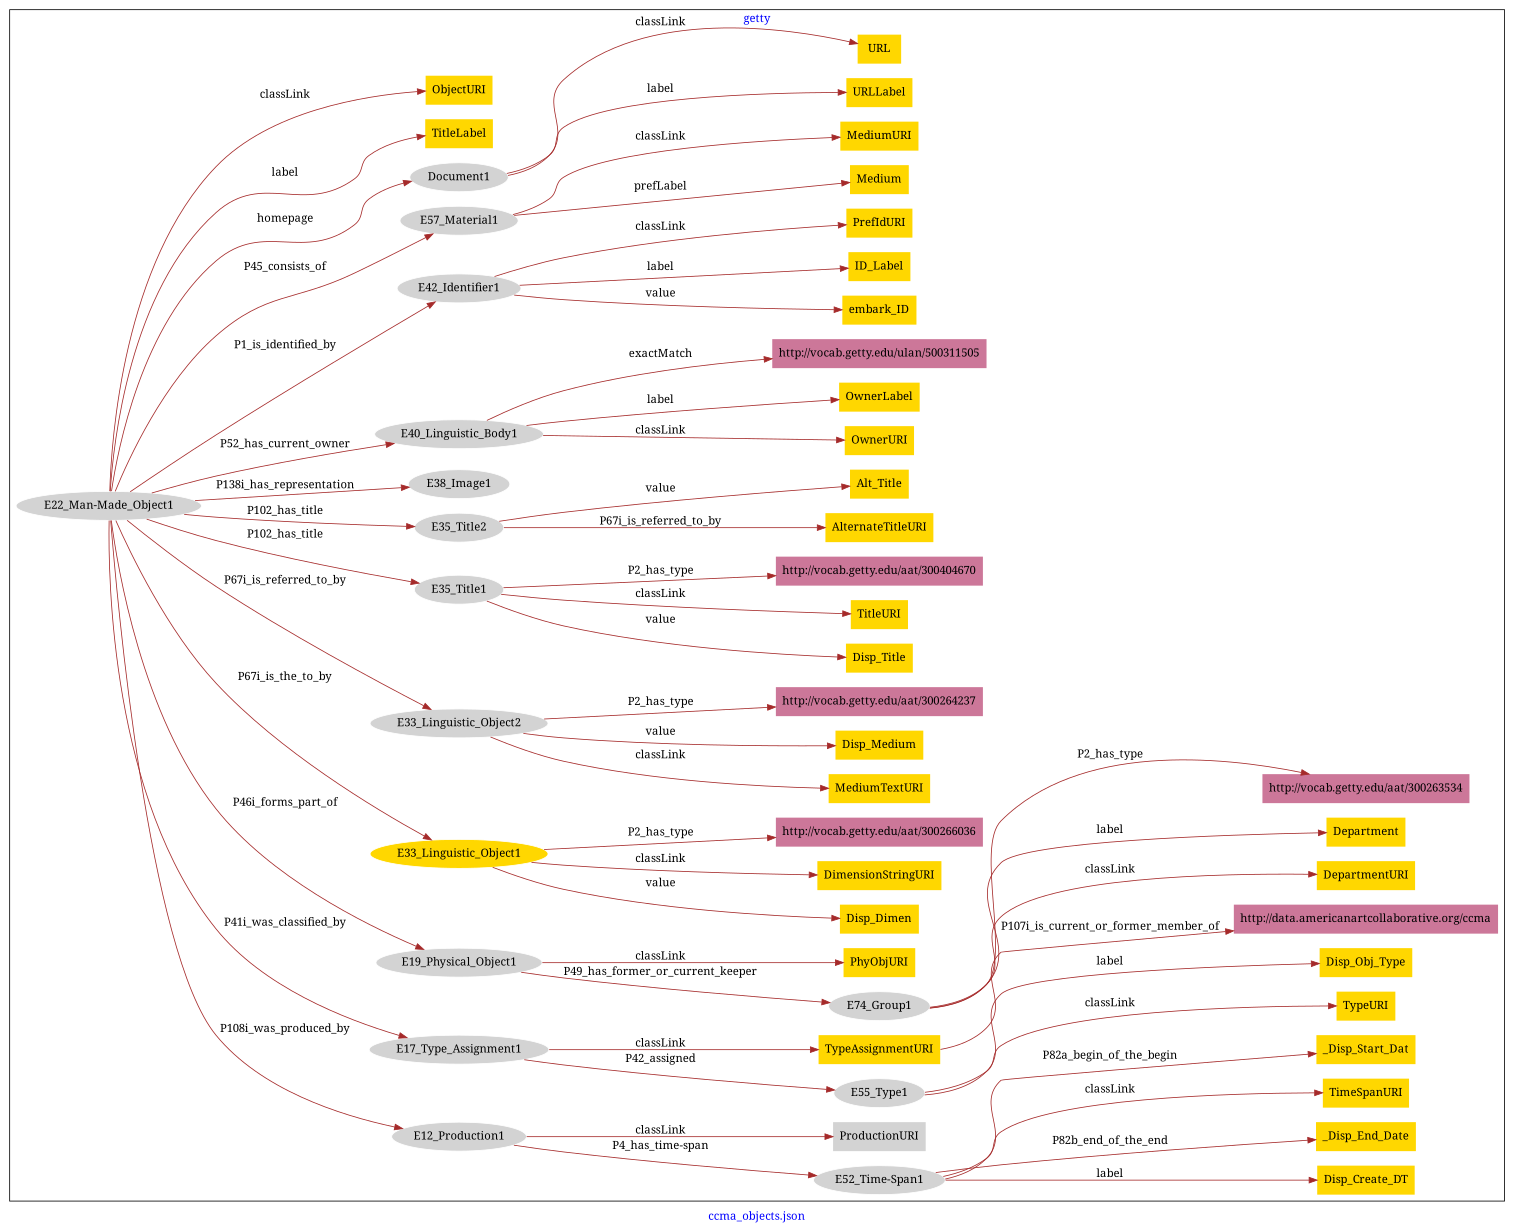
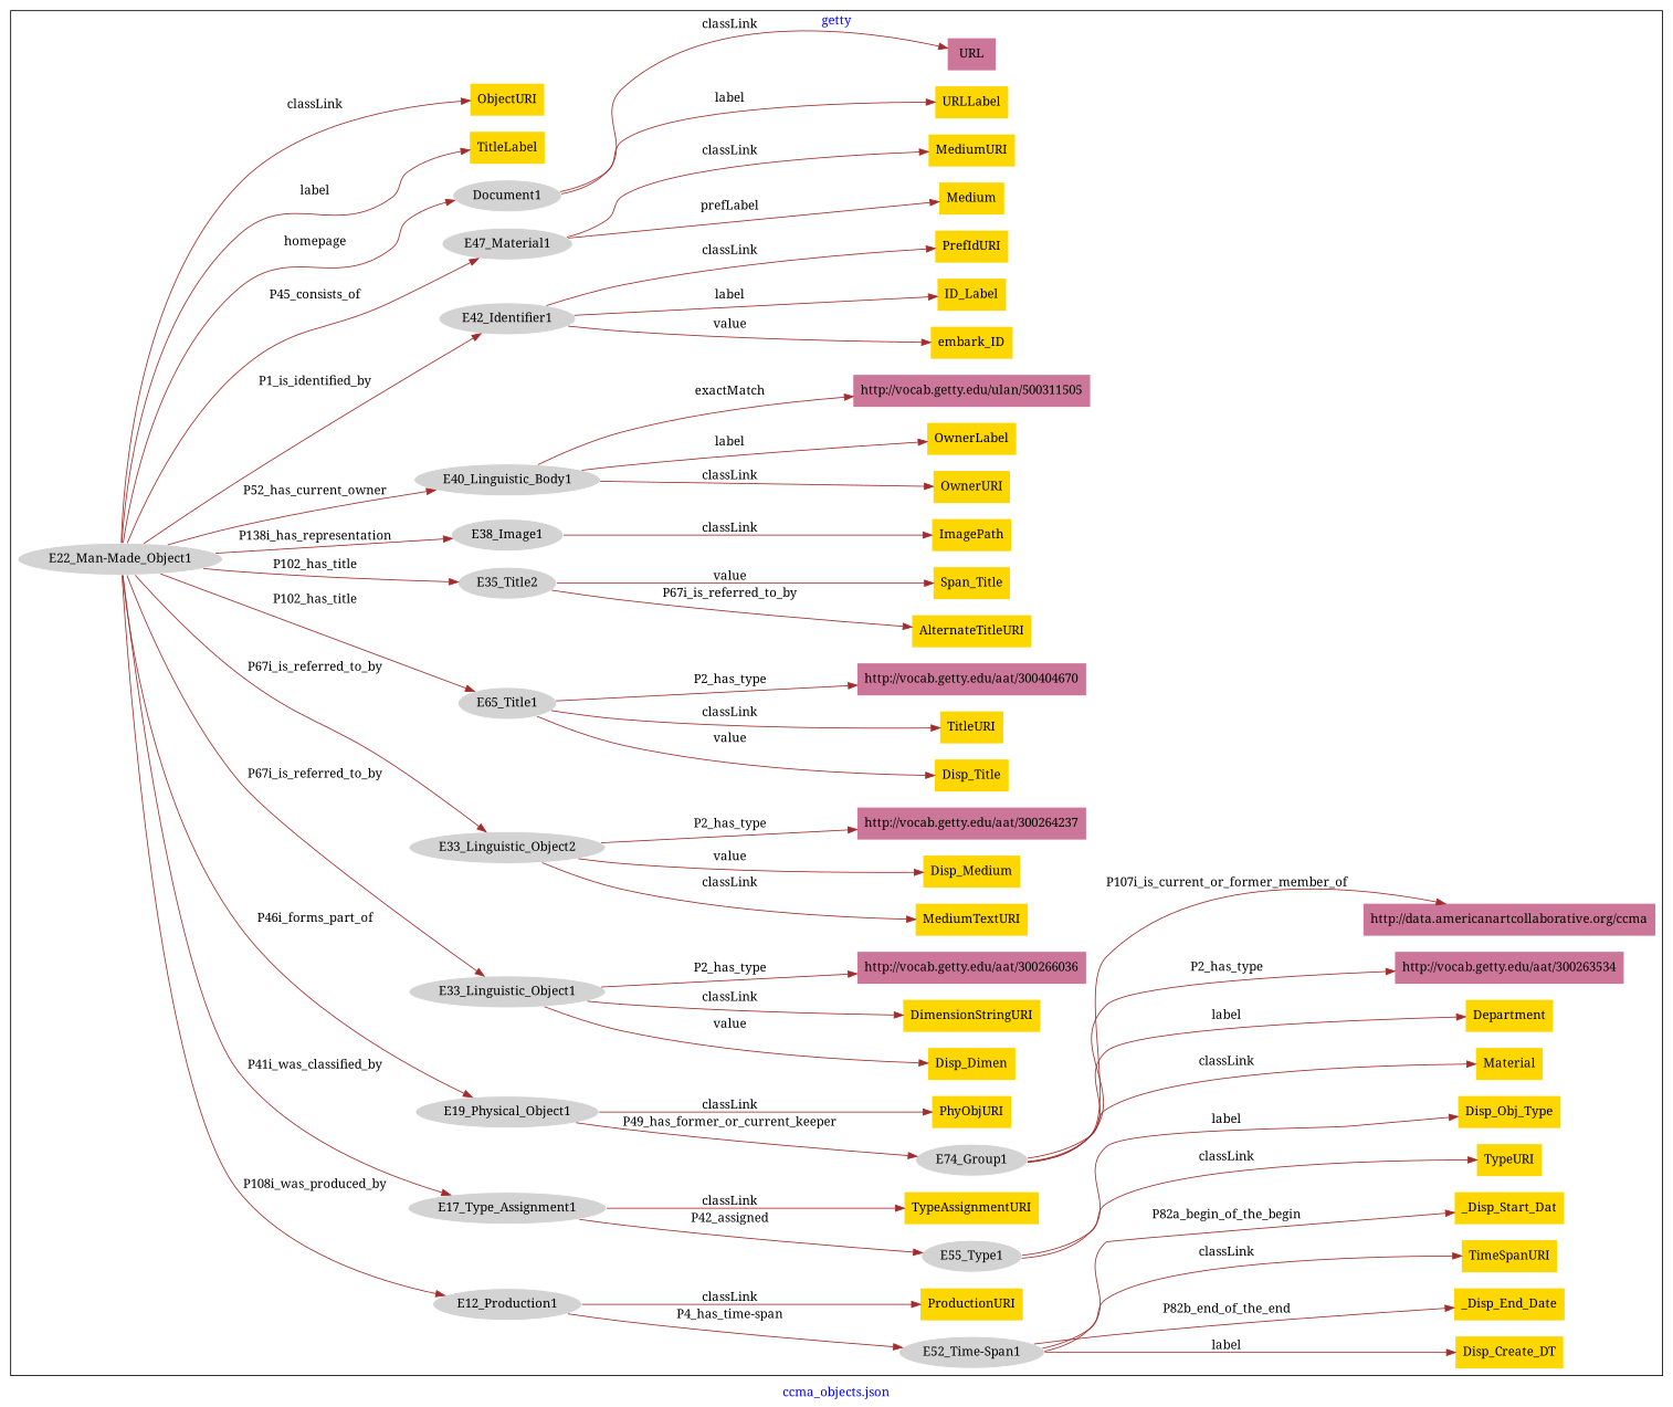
  digraph {
    fontcolor=blue
    fontname="Noto Serif"
    label="ccma_objects.json"
    rankdir=LR
    remincross=true
    node [fillcolor=gold fontname="Noto Serif" style=filled shape=plaintext]
    edge [color=brown fontcolor=black fontname="Noto Serif"]
    n1 [color=white fillcolor=lightgray label=E12_Production1 shape=""]
    n2 [color=white fillcolor=lightgray label="E52_Time-Span1" shape=""]
    n3 [color=white fillcolor=lightgray label=E17_Type_Assignment1 shape=""]
    n4 [color=white fillcolor=lightgray label=E55_Type1 shape=""]
    n5 [color=white fillcolor=lightgray label=E19_Physical_Object1 shape=""]
    n6 [color=white fillcolor=lightgray label=E74_Group1 shape=""]
    n7 [color=white fillcolor=lightgray label="E22_Man-Made_Object1" shape=""]
-   n8 [color=white label=E33_Linguistic_Object1 shape=""]
+   n8 [color=white fillcolor=lightgray label=E33_Linguistic_Object1 shape=""]
    n9 [color=white fillcolor=lightgray label=E33_Linguistic_Object2 shape=""]
-   n10 [color=white fillcolor=lightgray label=E35_Title1 shape=""]
+   n10 [color=white fillcolor=lightgray label=E65_Title1 shape=""]
    n11 [color=white fillcolor=lightgray label=E35_Title2 shape=""]
    n12 [color=white fillcolor=lightgray label=E38_Image1 shape=""]
    n13 [color=white fillcolor=lightgray label=E40_Linguistic_Body1 shape=""]
    n14 [color=white fillcolor=lightgray label=E42_Identifier1 shape=""]
-   n15 [color=white fillcolor=lightgray label=E57_Material1 shape=""]
+   n15 [color=white fillcolor=lightgray label=E47_Material1 shape=""]
    n16 [color=white fillcolor=lightgray label=Document1 shape=""]
    n17 [label=Disp_Dimen]
    n18 [label=URLLabel]
    n19 [label=TypeAssignmentURI]
    n20 [label=Disp_Create_DT]
    n21 [label=AlternateTitleURI]
    n22 [label=MediumTextURI]
    n23 [label=Medium]
    n24 [label=PhyObjURI]
    n25 [label=OwnerURI]
    n26 [label=TypeURI]
    n27 [label=DimensionStringURI]
    n28 [label=_Disp_End_Date]
    n29 [label=Disp_Obj_Type]
    n30 [label=Disp_Medium]
    n31 [label=TitleLabel]
-   n32 [label=Alt_Title]
+   n32 [label=Span_Title]
    n33 [label=OwnerLabel]
-   n34 [label=DepartmentURI]
+   n34 [label=Material]
+   n35 [label=ImagePath]
    n36 [label=ObjectURI]
    n37 [label=MediumURI]
    n38 [label=Department]
    n39 [label=embark_ID]
    n40 [label=ID_Label]
    n41 [label=TimeSpanURI]
    n42 [label=_Disp_Start_Dat]
    n43 [label=Disp_Title]
-   n44 [fillcolor=lightgray label=ProductionURI]
-   n45 [label=URL]
+   n44 [label=ProductionURI]
+   n45 [fillcolor="#CC7799" label=URL]
    n46 [label=PrefIdURI]
    n47 [label=TitleURI]
    n48 [fillcolor="#CC7799" label="http://vocab.getty.edu/ulan/500311505"]
    n49 [fillcolor="#CC7799" label="http://vocab.getty.edu/aat/300263534"]
    n50 [fillcolor="#CC7799" label="http://vocab.getty.edu/aat/300264237"]
    n51 [fillcolor="#CC7799" label="http://vocab.getty.edu/aat/300404670"]
    n52 [fillcolor="#CC7799" label="http://data.americanartcollaborative.org/ccma"]
    n53 [fillcolor="#CC7799" label="http://vocab.getty.edu/aat/300266036"]
    subgraph cluster_1 {
      label=getty
      n1
      n2
      n3
      n4
      n5
      n6
      n7
      n8
      n9
      n10
      n11
      n12
      n13
      n14
      n15
      n16
      n17
      n18
      n19
      n20
      n21
      n22
      n23
      n24
      n25
      n26
      n27
      n28
      n29
      n30
      n31
      n32
      n33
      n34
+     n35
      n36
      n37
      n38
      n39
      n40
      n41
      n42
      n43
      n44
      n45
      n46
      n47
      n48
      n49
      n50
      n51
      n52
      n53
    }
    n1 -> n2 [label="P4_has_time-span"]
    n1 -> n44 [label=classLink]
    n2 -> n20 [label=label]
    n2 -> n28 [label=P82b_end_of_the_end]
    n2 -> n41 [label=classLink]
    n2 -> n42 [label=P82a_begin_of_the_begin]
    n3 -> n4 [label=P42_assigned]
    n3 -> n19 [label=classLink]
    n4 -> n26 [label=classLink]
    n4 -> n29 [label=label]
    n5 -> n6 [label=P49_has_former_or_current_keeper]
    n5 -> n24 [label=classLink]
    n6 -> n34 [label=classLink]
    n6 -> n38 [label=label]
    n6 -> n49 [label=P2_has_type]
-   n19 -> n52 [label=P107i_is_current_or_former_member_of]
+   n6 -> n52 [label=P107i_is_current_or_former_member_of]
    n7 -> n1 [label=P108i_was_produced_by]
    n7 -> n3 [label=P41i_was_classified_by]
    n7 -> n5 [label=P46i_forms_part_of]
-   n7 -> n8 [label=P67i_is_the_to_by]
+   n7 -> n8 [label=P67i_is_referred_to_by]
    n7 -> n9 [label=P67i_is_referred_to_by]
    n7 -> n10 [label=P102_has_title]
    n7 -> n11 [label=P102_has_title]
    n7 -> n12 [label=P138i_has_representation]
    n7 -> n13 [label=P52_has_current_owner]
    n7 -> n14 [label=P1_is_identified_by]
    n7 -> n15 [label=P45_consists_of]
    n7 -> n16 [label=homepage]
    n7 -> n31 [label=label]
    n7 -> n36 [label=classLink]
    n8 -> n17 [label=value]
    n8 -> n27 [label=classLink]
    n8 -> n53 [label=P2_has_type]
    n9 -> n22 [label=classLink]
    n9 -> n30 [label=value]
    n9 -> n50 [label=P2_has_type]
    n10 -> n43 [label=value]
    n10 -> n47 [label=classLink]
    n10 -> n51 [label=P2_has_type]
    n11 -> n21 [label=P67i_is_referred_to_by]
    n11 -> n32 [label=value]
+   n12 -> n35 [label=classLink]
    n13 -> n25 [label=classLink]
    n13 -> n33 [label=label]
    n13 -> n48 [label=exactMatch]
    n14 -> n39 [label=value]
    n14 -> n40 [label=label]
    n14 -> n46 [label=classLink]
    n15 -> n23 [label=prefLabel]
    n15 -> n37 [label=classLink]
    n16 -> n18 [label=label]
    n16 -> n45 [label=classLink]
  }
